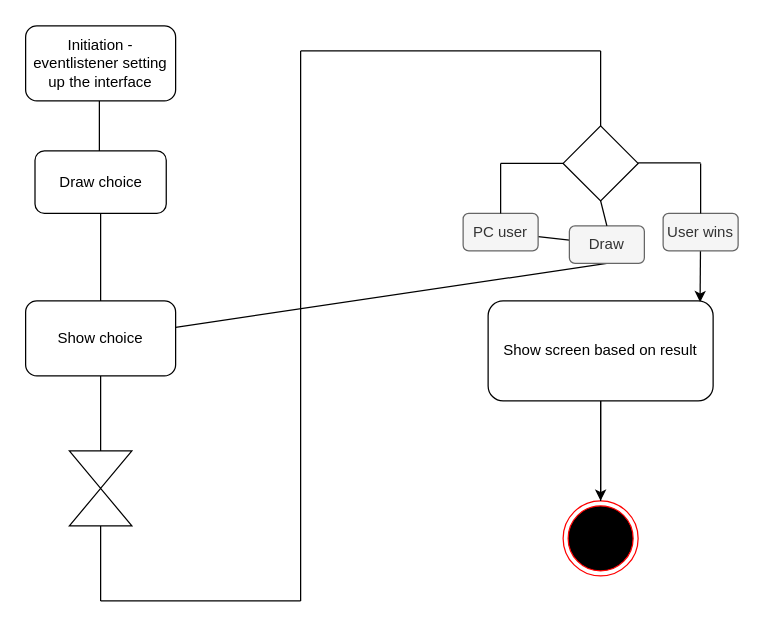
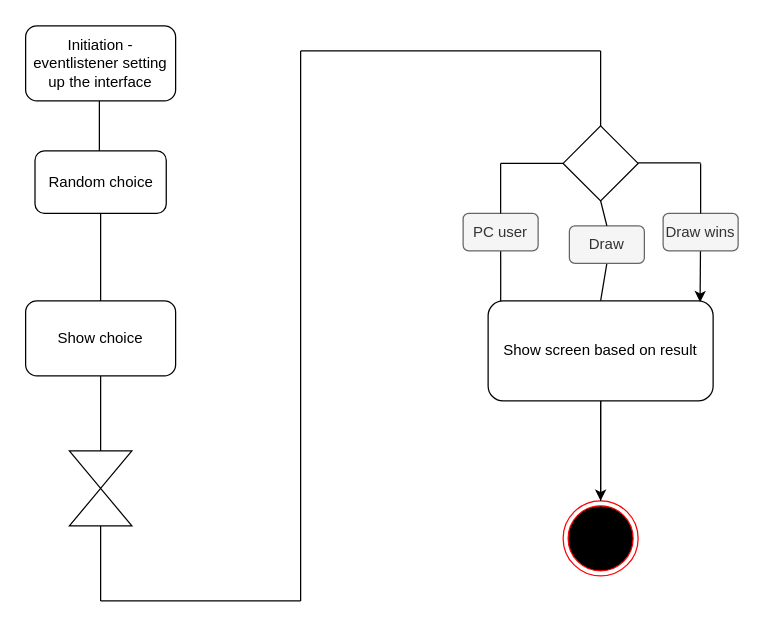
  <mxCell id="0" />
  <mxCell id="1" parent="0" />
  <mxCell id="2" value="Initiation - eventlistener setting up the interface" style="rounded=1;whiteSpace=wrap;html=1;" vertex="1" parent="1"><mxGeometry x="20" y="20" width="120" height="60" as="geometry" /></mxCell>
  <mxCell id="3" value="" style="endArrow=none;html=1;rounded=0;" edge="1" parent="1"><mxGeometry width="50" height="50" relative="1" as="geometry"><mxPoint x="79" y="120" as="sourcePoint" /><mxPoint x="79" y="80" as="targetPoint" /></mxGeometry></mxCell>
- <mxCell id="4" value="Draw choice" style="rounded=1;whiteSpace=wrap;html=1;" vertex="1" parent="1"><mxGeometry x="27.5" y="120" width="105" height="50" as="geometry" /></mxCell>
+ <mxCell id="4" value="Random choice" style="rounded=1;whiteSpace=wrap;html=1;" vertex="1" parent="1"><mxGeometry x="27.5" y="120" width="105" height="50" as="geometry" /></mxCell>
  <mxCell id="5" value="Show choice" style="rounded=1;whiteSpace=wrap;html=1;" vertex="1" parent="1"><mxGeometry x="20" y="240" width="120" height="60" as="geometry" /></mxCell>
  <mxCell id="6" value="" style="endArrow=none;html=1;rounded=0;" edge="1" parent="1" source="5"><mxGeometry width="50" height="50" relative="1" as="geometry"><mxPoint x="30" y="220" as="sourcePoint" /><mxPoint x="80" y="170" as="targetPoint" /></mxGeometry></mxCell>
  <mxCell id="7" value="" style="triangle;whiteSpace=wrap;html=1;direction=south;" vertex="1" parent="1"><mxGeometry x="55" y="360" width="50" height="30" as="geometry" /></mxCell>
  <mxCell id="8" value="" style="triangle;whiteSpace=wrap;html=1;direction=north;" vertex="1" parent="1"><mxGeometry x="55" y="390" width="50" height="30" as="geometry" /></mxCell>
  <mxCell id="9" value="" style="endArrow=none;html=1;rounded=0;exitX=0;exitY=0.5;exitDx=0;exitDy=0;entryX=0.5;entryY=1;entryDx=0;entryDy=0;" edge="1" parent="1" source="7" target="5"><mxGeometry width="50" height="50" relative="1" as="geometry"><mxPoint x="27.5" y="350" as="sourcePoint" /><mxPoint x="80" y="320" as="targetPoint" /></mxGeometry></mxCell>
  <mxCell id="10" value="" style="endArrow=none;html=1;rounded=0;" edge="1" parent="1"><mxGeometry width="50" height="50" relative="1" as="geometry"><mxPoint x="80" y="480" as="sourcePoint" /><mxPoint x="80" y="420" as="targetPoint" /></mxGeometry></mxCell>
  <mxCell id="11" value="" style="endArrow=none;html=1;rounded=0;" edge="1" parent="1"><mxGeometry width="50" height="50" relative="1" as="geometry"><mxPoint x="80" y="480" as="sourcePoint" /><mxPoint x="240" y="480" as="targetPoint" /></mxGeometry></mxCell>
  <mxCell id="12" value="" style="endArrow=none;html=1;rounded=0;" edge="1" parent="1"><mxGeometry width="50" height="50" relative="1" as="geometry"><mxPoint x="240" y="480" as="sourcePoint" /><mxPoint x="240" y="40" as="targetPoint" /></mxGeometry></mxCell>
  <mxCell id="13" value="" style="endArrow=none;html=1;rounded=0;" edge="1" parent="1"><mxGeometry width="50" height="50" relative="1" as="geometry"><mxPoint x="240" y="40" as="sourcePoint" /><mxPoint x="480" y="40" as="targetPoint" /></mxGeometry></mxCell>
  <mxCell id="14" value="" style="rhombus;whiteSpace=wrap;html=1;" vertex="1" parent="1"><mxGeometry x="450" y="100" width="60" height="60" as="geometry" /></mxCell>
  <mxCell id="15" value="" style="endArrow=none;html=1;rounded=0;exitX=0.5;exitY=0;exitDx=0;exitDy=0;" edge="1" parent="1" source="14"><mxGeometry width="50" height="50" relative="1" as="geometry"><mxPoint x="330" y="79.29" as="sourcePoint" /><mxPoint x="480" y="40" as="targetPoint" /></mxGeometry></mxCell>
  <mxCell id="16" value="" style="endArrow=none;html=1;rounded=0;" edge="1" parent="1"><mxGeometry width="50" height="50" relative="1" as="geometry"><mxPoint x="400" y="130" as="sourcePoint" /><mxPoint x="450" y="130" as="targetPoint" /></mxGeometry></mxCell>
  <mxCell id="17" value="" style="endArrow=none;html=1;rounded=0;" edge="1" parent="1"><mxGeometry width="50" height="50" relative="1" as="geometry"><mxPoint x="510" y="129.64" as="sourcePoint" /><mxPoint x="560" y="129.64" as="targetPoint" /></mxGeometry></mxCell>
- <mxCell id="18" value="" style="endArrow=none;html=1;rounded=0;exitX=0.5;exitY=1;exitDx=0;exitDy=0;startArrow=none;" edge="1" parent="1" source="27" target="5"><mxGeometry width="50" height="50" relative="1" as="geometry"><mxPoint x="480" y="180" as="sourcePoint" /><mxPoint x="480" y="200" as="targetPoint" /></mxGeometry></mxCell>
+ <mxCell id="18" value="" style="endArrow=none;html=1;rounded=0;exitX=0.5;exitY=1;exitDx=0;exitDy=0;entryX=0.5;entryY=0;entryDx=0;entryDy=0;startArrow=none;" edge="1" parent="1" source="27" target="22"><mxGeometry width="50" height="50" relative="1" as="geometry"><mxPoint x="480" y="180" as="sourcePoint" /><mxPoint x="480" y="200" as="targetPoint" /></mxGeometry></mxCell>
  <mxCell id="19" value="" style="endArrow=classic;html=1;rounded=0;entryX=0.942;entryY=0.013;entryDx=0;entryDy=0;entryPerimeter=0;startArrow=none;" edge="1" parent="1" source="29" target="22"><mxGeometry width="50" height="50" relative="1" as="geometry"><mxPoint x="560" y="130" as="sourcePoint" /><mxPoint x="560" y="200" as="targetPoint" /></mxGeometry></mxCell>
- <mxCell id="20" value="" style="endArrow=none;html=1;rounded=0;startArrow=none;" edge="1" parent="1" source="25" target="27"><mxGeometry width="50" height="50" relative="1" as="geometry"><mxPoint x="400" y="130" as="sourcePoint" /><mxPoint x="400" y="200" as="targetPoint" /></mxGeometry></mxCell>
+ <mxCell id="20" value="" style="endArrow=none;html=1;rounded=0;startArrow=none;entryX=0.056;entryY=0.019;entryDx=0;entryDy=0;entryPerimeter=0;" edge="1" parent="1" source="25" target="22"><mxGeometry width="50" height="50" relative="1" as="geometry"><mxPoint x="400" y="130" as="sourcePoint" /><mxPoint x="400" y="200" as="targetPoint" /></mxGeometry></mxCell>
  <mxCell id="21" value="" style="edgeStyle=orthogonalEdgeStyle;rounded=0;orthogonalLoop=1;jettySize=auto;html=1;" edge="1" parent="1" source="22" target="23"><mxGeometry relative="1" as="geometry" /></mxCell>
  <mxCell id="22" value="Show screen based on result" style="rounded=1;whiteSpace=wrap;html=1;" vertex="1" parent="1"><mxGeometry x="390" y="240" width="180" height="80" as="geometry" /></mxCell>
  <mxCell id="23" value="" style="ellipse;html=1;shape=endState;fillColor=#000000;strokeColor=#ff0000;" vertex="1" parent="1"><mxGeometry x="450" y="400" width="60" height="60" as="geometry" /></mxCell>
  <mxCell id="24" value="" style="endArrow=none;html=1;rounded=0;exitX=0.5;exitY=0;exitDx=0;exitDy=0;" edge="1" parent="1" source="23"><mxGeometry width="50" height="50" relative="1" as="geometry"><mxPoint x="430" y="330" as="sourcePoint" /><mxPoint x="480" y="320" as="targetPoint" /></mxGeometry></mxCell>
  <mxCell id="25" value="PC user" style="rounded=1;whiteSpace=wrap;html=1;fillColor=#f5f5f5;fontColor=#333333;strokeColor=#666666;" vertex="1" parent="1"><mxGeometry x="370" y="170" width="60" height="30" as="geometry" /></mxCell>
  <mxCell id="26" value="" style="endArrow=none;html=1;rounded=0;" edge="1" parent="1" target="25"><mxGeometry width="50" height="50" relative="1" as="geometry"><mxPoint x="400" y="130" as="sourcePoint" /><mxPoint x="400" y="200" as="targetPoint" /></mxGeometry></mxCell>
  <mxCell id="27" value="Draw" style="rounded=1;whiteSpace=wrap;html=1;fillColor=#f5f5f5;fontColor=#333333;strokeColor=#666666;" vertex="1" parent="1"><mxGeometry x="455" y="180" width="60" height="30" as="geometry" /></mxCell>
  <mxCell id="28" value="" style="endArrow=none;html=1;rounded=0;exitX=0.5;exitY=1;exitDx=0;exitDy=0;entryX=0.5;entryY=0;entryDx=0;entryDy=0;" edge="1" parent="1" source="14" target="27"><mxGeometry width="50" height="50" relative="1" as="geometry"><mxPoint x="480" y="160" as="sourcePoint" /><mxPoint x="480" y="240" as="targetPoint" /></mxGeometry></mxCell>
- <mxCell id="29" value="User wins" style="rounded=1;whiteSpace=wrap;html=1;fillColor=#f5f5f5;fontColor=#333333;strokeColor=#666666;" vertex="1" parent="1"><mxGeometry x="530" y="170" width="60" height="30" as="geometry" /></mxCell>
+ <mxCell id="29" value="Draw wins" style="rounded=1;whiteSpace=wrap;html=1;fillColor=#f5f5f5;fontColor=#333333;strokeColor=#666666;" vertex="1" parent="1"><mxGeometry x="530" y="170" width="60" height="30" as="geometry" /></mxCell>
  <mxCell id="30" value="" style="endArrow=none;html=1;rounded=0;entryX=0.5;entryY=0;entryDx=0;entryDy=0;" edge="1" parent="1" target="29"><mxGeometry width="50" height="50" relative="1" as="geometry"><mxPoint x="560" y="130" as="sourcePoint" /><mxPoint x="559.56" y="241.04" as="targetPoint" /></mxGeometry></mxCell>
